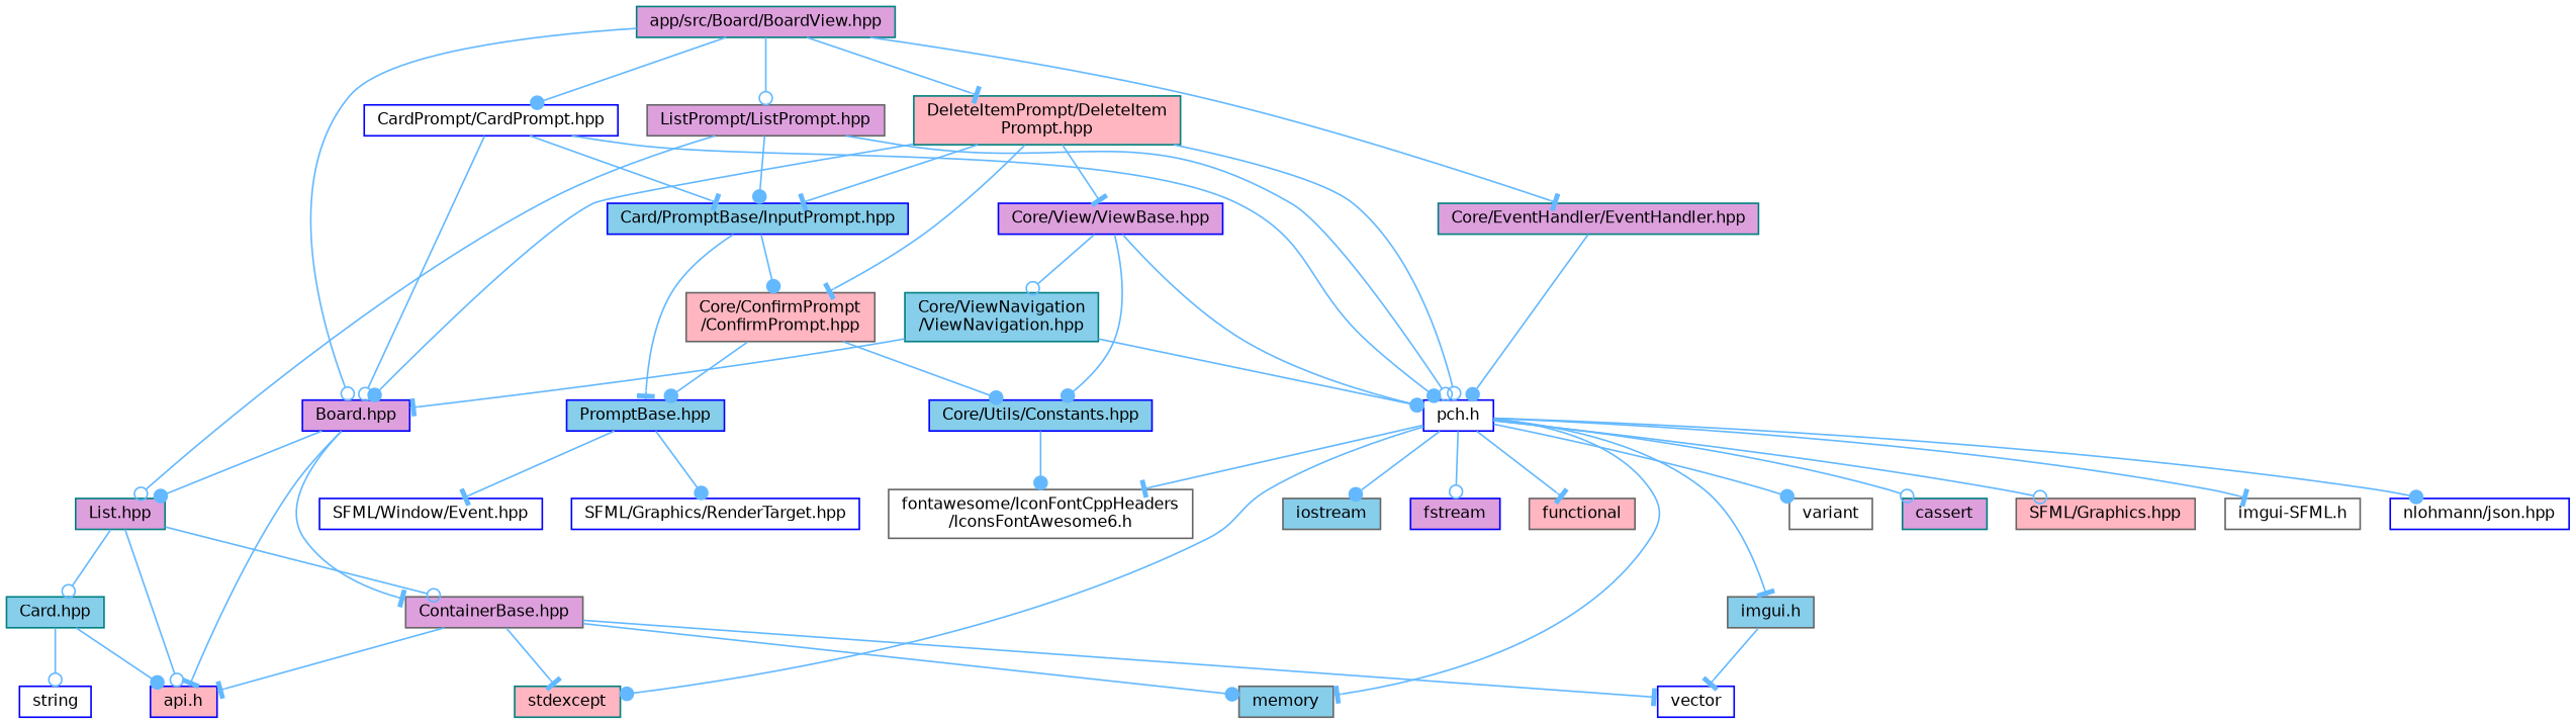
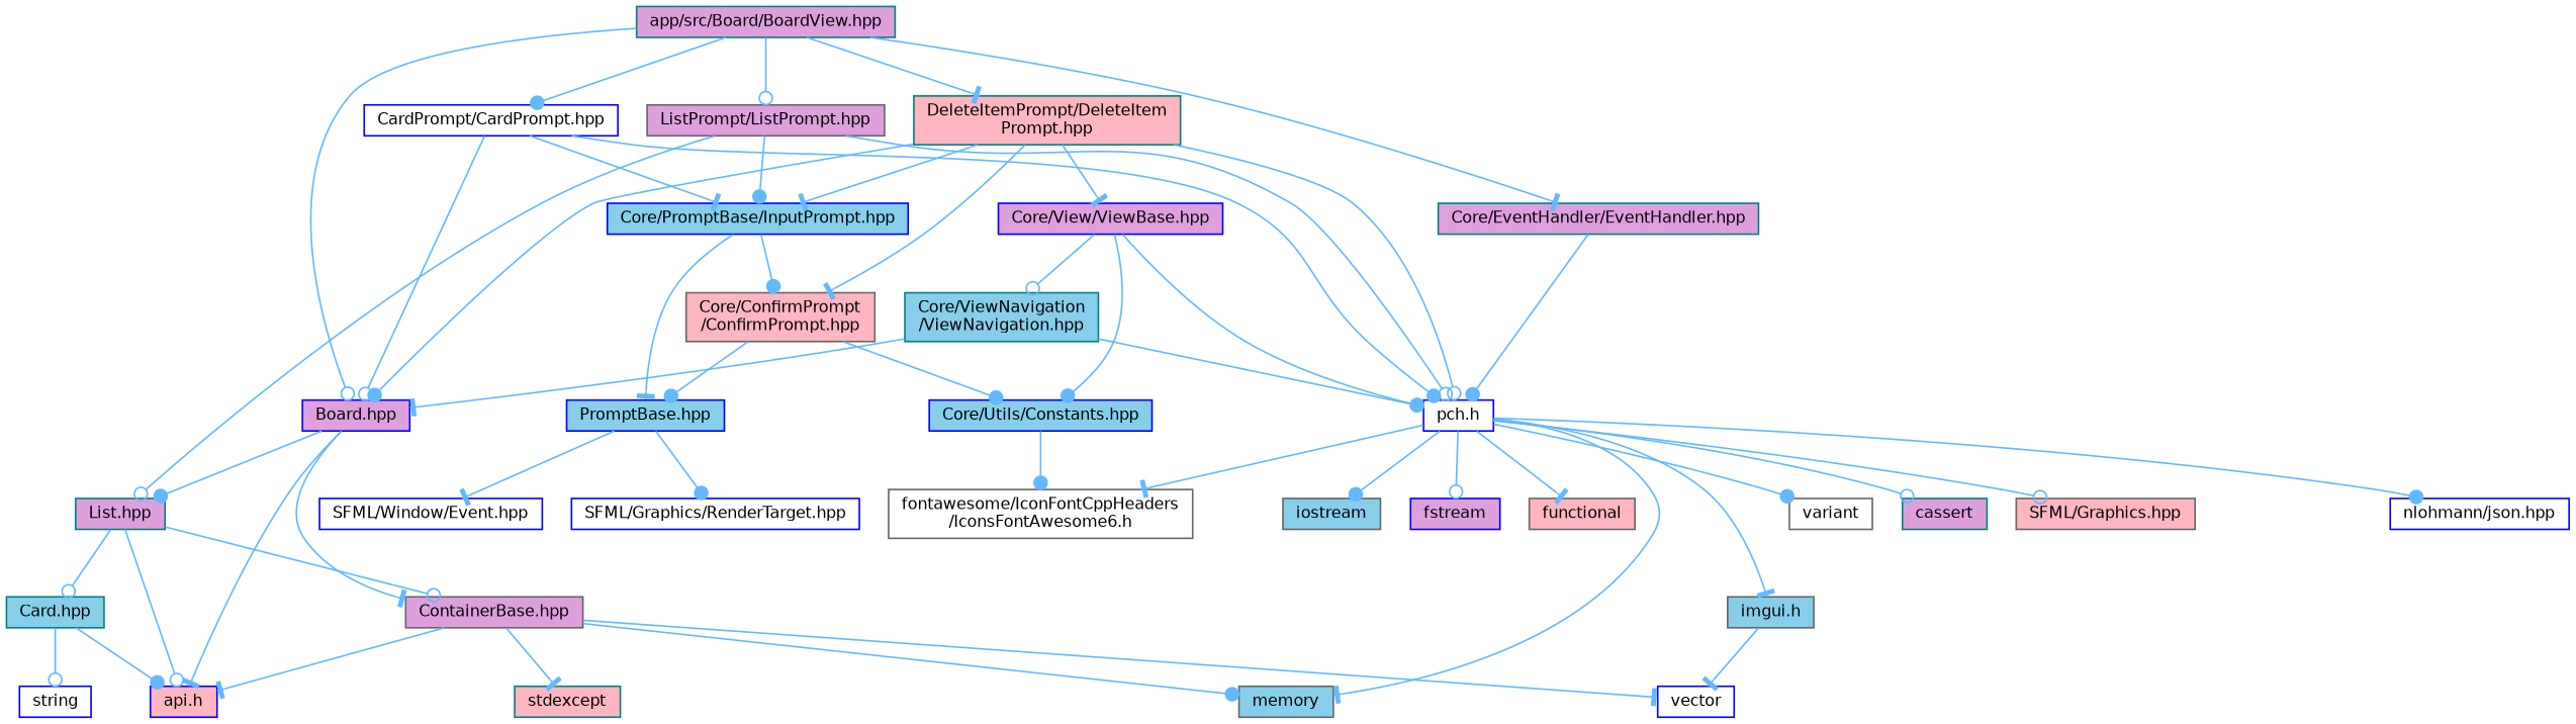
  digraph {
    node [color=blue fillcolor=white fontname=Helvetica fontsize=10 shape=box style=filled]
    edge [arrowhead=tee color=steelblue1 fontname=Helvetica fontsize=10 labelfontname=Helvetica labelfontsize=10 style=solid]
    n1 [color=teal fillcolor=plum fontcolor=black height=0.2 label="app/src/Board/BoardView.hpp" width=0.4]
    n2 [color=teal fillcolor=lightpink height=0.2 label="DeleteItemPrompt/DeleteItem\lPrompt.hpp" width=0.4]
    n3 [fillcolor=plum height=0.2 label="Board.hpp" width=0.4]
    n4 [color=gray40 fillcolor=plum height=0.2 label="ListPrompt/ListPrompt.hpp" width=0.4]
    n5 [height=0.2 label="CardPrompt/CardPrompt.hpp" width=0.4]
    n6 [color=teal fillcolor=plum height=0.2 label="Core/EventHandler/EventHandler.hpp" width=0.4]
    n7 [fillcolor=plum height=0.2 label="Core/View/ViewBase.hpp" width=0.4]
    n8 [height=0.2 label="pch.h" width=0.4]
-   n9 [fillcolor=skyblue height=0.2 label="Card/PromptBase/InputPrompt.hpp" width=0.4]
+   n9 [fillcolor=skyblue height=0.2 label="Core/PromptBase/InputPrompt.hpp" width=0.4]
    n10 [color=gray40 fillcolor=lightpink height=0.2 label="Core/ConfirmPrompt\l/ConfirmPrompt.hpp" width=0.4]
    n11 [color=gray40 fillcolor=plum height=0.2 label="ContainerBase.hpp" width=0.4]
    n12 [fillcolor=lightpink height=0.2 label="api.h" width=0.4]
    n13 [color=teal fillcolor=plum height=0.2 label="List.hpp" width=0.4]
    n14 [fillcolor=skyblue height=0.2 label="Core/Utils/Constants.hpp" width=0.4]
    n15 [color=teal fillcolor=skyblue height=0.2 label="Core/ViewNavigation\l/ViewNavigation.hpp" width=0.4]
    n16 [color=gray40 fillcolor=skyblue height=0.2 label=iostream width=0.4]
    n17 [fillcolor=plum height=0.2 label=fstream width=0.4]
    n18 [color=teal fillcolor=lightpink height=0.2 label=stdexcept width=0.4]
    n19 [color=gray40 fillcolor=lightpink height=0.2 label=functional width=0.4]
    n20 [color=gray40 fillcolor=skyblue height=0.2 label=memory width=0.4]
    n21 [color=gray40 height=0.2 label=variant width=0.4]
    n22 [color=teal fillcolor=plum height=0.2 label=cassert width=0.4]
    n23 [color=gray40 fillcolor=lightpink height=0.2 label="SFML/Graphics.hpp" width=0.4]
    n24 [color=gray40 fillcolor=skyblue height=0.2 label="imgui.h" width=0.4]
-   n25 [color=gray40 height=0.2 label="imgui-SFML.h" width=0.4]
    n26 [height=0.2 label="nlohmann/json.hpp" width=0.4]
    n27 [color=gray40 height=0.2 label="fontawesome/IconFontCppHeaders\l/IconsFontAwesome6.h" width=0.4]
    n28 [fillcolor=skyblue height=0.2 label="PromptBase.hpp" width=0.4]
    n29 [height=0.2 label=vector width=0.4]
    n30 [color=teal fillcolor=skyblue height=0.2 label="Card.hpp" width=0.4]
    n31 [height=0.2 label=string width=0.4]
    n32 [height=0.2 label="SFML/Graphics/RenderTarget.hpp" width=0.4]
    n33 [height=0.2 label="SFML/Window/Event.hpp" width=0.4]
    n1 -> n2
    n1 -> n3 [arrowhead=odot]
    n1 -> n4 [arrowhead=odot]
    n1 -> n5 [arrowhead=dot]
    n1 -> n6
    n2 -> n3 [arrowhead=dot]
    n2 -> n7
    n2 -> n8 [arrowhead=odot]
    n2 -> n9
    n2 -> n10
    n3 -> n11
    n3 -> n12
    n3 -> n13 [arrowhead=dot]
    n4 -> n8 [arrowhead=odot]
    n4 -> n9 [arrowhead=dot]
    n4 -> n13 [arrowhead=odot]
    n5 -> n3 [arrowhead=odot]
    n5 -> n8 [arrowhead=dot]
    n5 -> n9
    n6 -> n8 [arrowhead=dot]
    n7 -> n8 [arrowhead=odot]
    n7 -> n14 [arrowhead=dot]
    n7 -> n15 [arrowhead=odot]
    n8 -> n16 [arrowhead=dot]
    n8 -> n17 [arrowhead=odot]
-   n8 -> n18 [arrowhead=dot]
    n8 -> n19
    n8 -> n20
    n8 -> n21 [arrowhead=dot]
    n8 -> n22 [arrowhead=odot]
    n8 -> n23 [arrowhead=odot]
    n8 -> n24
-   n8 -> n25
    n8 -> n26 [arrowhead=dot]
    n8 -> n27
    n9 -> n10 [arrowhead=dot]
    n9 -> n28
    n10 -> n14 [arrowhead=dot]
    n10 -> n28 [arrowhead=dot]
    n11 -> n12
    n11 -> n18
    n11 -> n20 [arrowhead=dot]
    n11 -> n29
    n13 -> n11 [arrowhead=odot]
    n13 -> n12 [arrowhead=odot]
    n13 -> n30 [arrowhead=odot]
    n14 -> n27 [arrowhead=dot]
    n15 -> n3
    n15 -> n8 [arrowhead=dot]
    n24 -> n29
    n28 -> n32 [arrowhead=dot]
    n28 -> n33
    n30 -> n12 [arrowhead=dot]
    n30 -> n31 [arrowhead=odot]
  }
